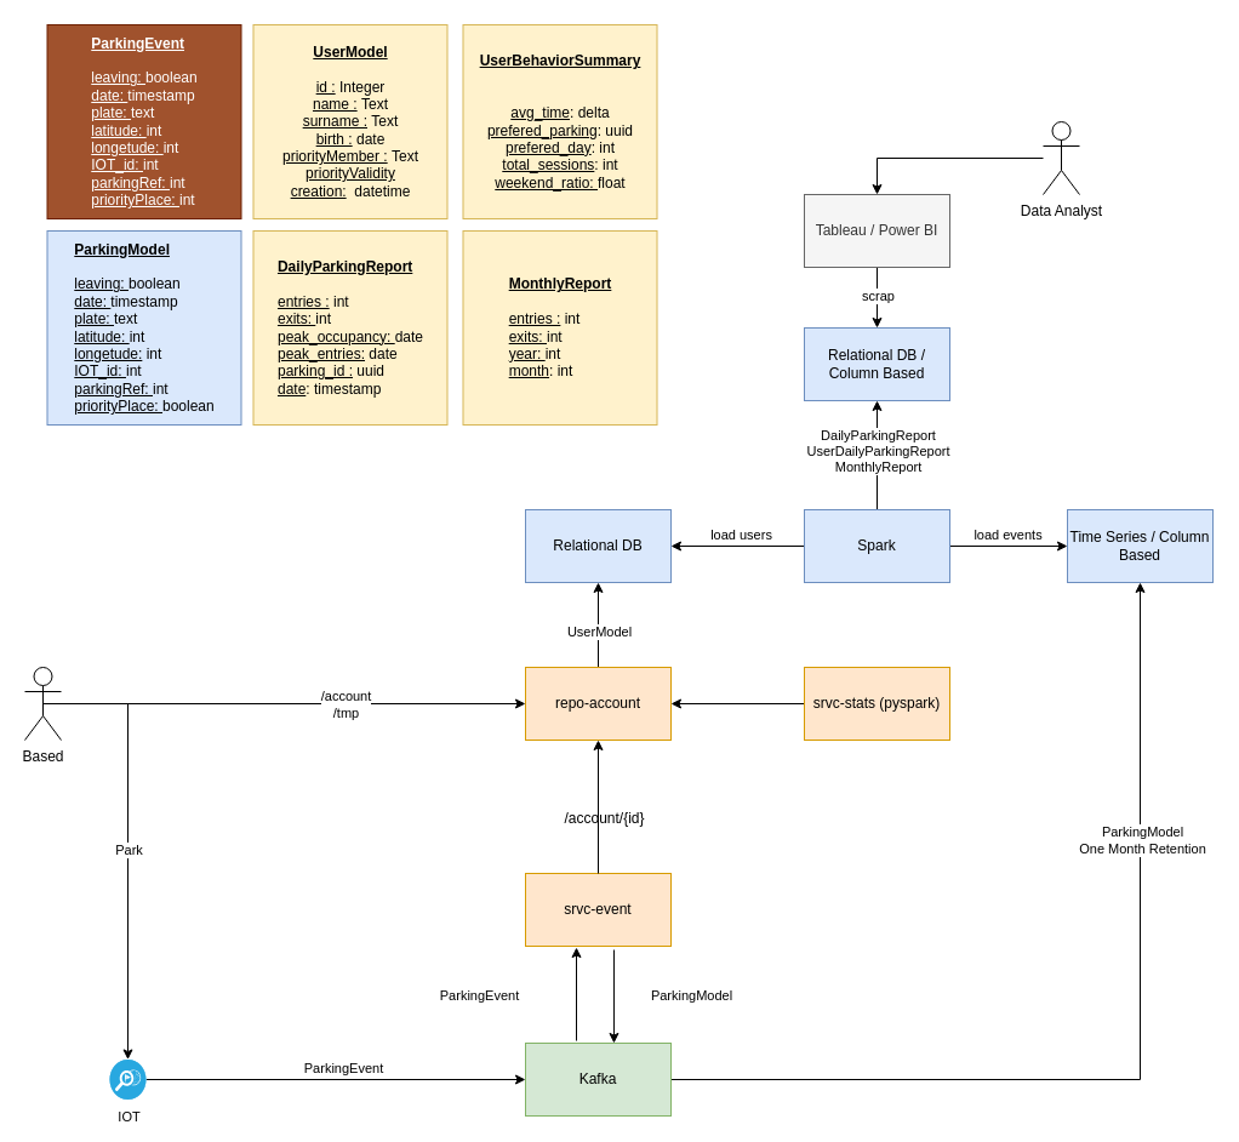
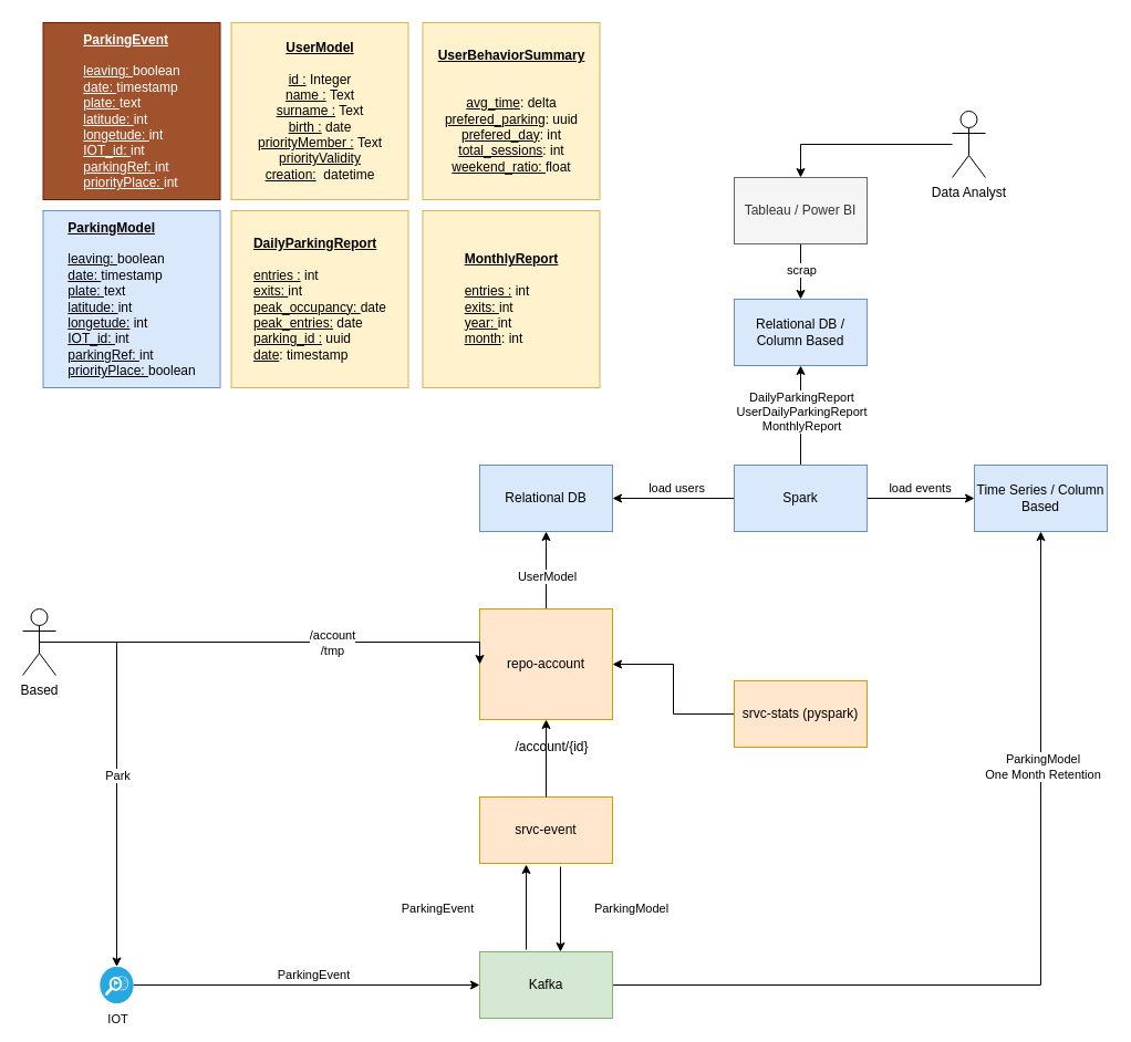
  <mxCell id="0" />
  <mxCell id="1" parent="0" />
  <mxCell id="2" value="&lt;div align=&quot;justify&quot;&gt;&lt;u&gt;&lt;b&gt;ParkingEvent&lt;/b&gt;&lt;/u&gt;&lt;/div&gt;&lt;div align=&quot;justify&quot;&gt;&lt;br&gt;&lt;div&gt;&lt;div&gt;&lt;u&gt;leaving: &lt;/u&gt;boolean&lt;/div&gt;&lt;div&gt;&lt;u&gt;date: &lt;/u&gt;timestamp&lt;/div&gt;&lt;div&gt;&lt;u&gt;plate: &lt;/u&gt;text&lt;/div&gt;&lt;div&gt;&lt;u&gt;latitude: &lt;/u&gt;int&lt;/div&gt;&lt;div&gt;&lt;u&gt;longetude: &lt;/u&gt;int&lt;/div&gt;&lt;div&gt;&lt;u&gt;IOT_id: &lt;/u&gt;int&lt;/div&gt;&lt;div&gt;&lt;u&gt;parkingRef: &lt;/u&gt;int&lt;/div&gt;&lt;/div&gt;&lt;/div&gt;&lt;div align=&quot;justify&quot;&gt;&lt;u&gt;priorityPlace: &lt;/u&gt;int&lt;/div&gt;" style="rounded=0;whiteSpace=wrap;html=1;fillColor=#a0522d;strokeColor=#6D1F00;fontColor=#ffffff;" vertex="1" parent="1"><mxGeometry x="38.5" y="20" width="160" height="160" as="geometry" /></mxCell>
  <mxCell id="3" value="" style="edgeStyle=orthogonalEdgeStyle;rounded=0;orthogonalLoop=1;jettySize=auto;html=1;" edge="1" parent="1" source="5" target="34"><mxGeometry relative="1" as="geometry" /></mxCell>
  <mxCell id="4" value="UserModel" style="edgeLabel;html=1;align=center;verticalAlign=middle;resizable=0;points=[];" vertex="1" connectable="0" parent="3"><mxGeometry x="0.229" y="4" relative="1" as="geometry"><mxPoint x="4" y="13" as="offset" /></mxGeometry></mxCell>
- <mxCell id="5" value="repo-account" style="rounded=0;whiteSpace=wrap;html=1;fillColor=#ffe6cc;strokeColor=#d79b00;" vertex="1" parent="1"><mxGeometry x="433" y="550" width="120" height="60" as="geometry" /></mxCell>
+ <mxCell id="5" value="repo-account" style="rounded=0;whiteSpace=wrap;html=1;fillColor=#ffe6cc;strokeColor=#d79b00;" vertex="1" parent="1"><mxGeometry x="433" y="550" width="120" height="100" as="geometry" /></mxCell>
  <mxCell id="6" style="edgeStyle=orthogonalEdgeStyle;rounded=0;orthogonalLoop=1;jettySize=auto;html=1;entryX=0.608;entryY=0;entryDx=0;entryDy=0;exitX=0.608;exitY=1.05;exitDx=0;exitDy=0;exitPerimeter=0;entryPerimeter=0;" edge="1" parent="1" source="8" target="37"><mxGeometry relative="1" as="geometry" /></mxCell>
  <mxCell id="7" value="ParkingModel" style="edgeLabel;html=1;align=center;verticalAlign=middle;resizable=0;points=[];" vertex="1" connectable="0" parent="6"><mxGeometry x="-0.143" relative="1" as="geometry"><mxPoint x="64" y="4" as="offset" /></mxGeometry></mxCell>
  <mxCell id="8" value="srvc-event" style="rounded=0;whiteSpace=wrap;html=1;fillColor=#ffe6cc;strokeColor=#d79b00;" vertex="1" parent="1"><mxGeometry x="433" y="720" width="120" height="60" as="geometry" /></mxCell>
  <mxCell id="9" style="edgeStyle=orthogonalEdgeStyle;rounded=0;orthogonalLoop=1;jettySize=auto;html=1;entryX=0;entryY=0.5;entryDx=0;entryDy=0;exitX=0.5;exitY=0.5;exitDx=0;exitDy=0;exitPerimeter=0;" edge="1" parent="1" source="15" target="5"><mxGeometry relative="1" as="geometry"><mxPoint x="129" y="680" as="sourcePoint" /><Array as="points"><mxPoint x="280" y="580" /><mxPoint x="280" y="580" /></Array></mxGeometry></mxCell>
  <mxCell id="10" value="/account&lt;br&gt;/tmp" style="edgeLabel;html=1;align=center;verticalAlign=middle;resizable=0;points=[];" vertex="1" connectable="0" parent="9"><mxGeometry x="0.419" relative="1" as="geometry"><mxPoint x="-33" as="offset" /></mxGeometry></mxCell>
  <mxCell id="11" style="edgeStyle=orthogonalEdgeStyle;rounded=0;orthogonalLoop=1;jettySize=auto;html=1;entryX=0;entryY=0.5;entryDx=0;entryDy=0;" edge="1" parent="1" source="13" target="37"><mxGeometry relative="1" as="geometry" /></mxCell>
  <mxCell id="12" value="ParkingEvent" style="edgeLabel;html=1;align=center;verticalAlign=middle;resizable=0;points=[];" vertex="1" connectable="0" parent="11"><mxGeometry x="0.036" y="-2" relative="1" as="geometry"><mxPoint y="-12" as="offset" /></mxGeometry></mxCell>
  <mxCell id="13" value="" style="fillColor=#28A8E0;verticalLabelPosition=bottom;sketch=0;html=1;strokeColor=#ffffff;verticalAlign=top;align=center;points=[[0.145,0.145,0],[0.5,0,0],[0.855,0.145,0],[1,0.5,0],[0.855,0.855,0],[0.5,1,0],[0.145,0.855,0],[0,0.5,0]];pointerEvents=1;shape=mxgraph.cisco_safe.compositeIcon;bgIcon=ellipse;resIcon=mxgraph.cisco_safe.capability.intrusion_detection;" vertex="1" parent="1"><mxGeometry x="90" y="873.5" width="30" height="33" as="geometry" /></mxCell>
  <mxCell id="14" value="&lt;div&gt;/account/{id}&lt;/div&gt;" style="text;html=1;align=center;verticalAlign=middle;resizable=0;points=[];autosize=1;strokeColor=none;fillColor=none;" vertex="1" parent="1"><mxGeometry x="443" y="660" width="110" height="30" as="geometry" /></mxCell>
  <mxCell id="15" value="Based" style="shape=umlActor;verticalLabelPosition=bottom;verticalAlign=top;html=1;outlineConnect=0;" vertex="1" parent="1"><mxGeometry x="20" y="550" width="30" height="60" as="geometry" /></mxCell>
  <mxCell id="16" value="" style="endArrow=classic;html=1;rounded=0;exitX=0.5;exitY=0;exitDx=0;exitDy=0;entryX=0.5;entryY=1;entryDx=0;entryDy=0;" edge="1" parent="1" source="8" target="5"><mxGeometry width="50" height="50" relative="1" as="geometry"><mxPoint x="483" y="651" as="sourcePoint" /><mxPoint x="533" y="601" as="targetPoint" /></mxGeometry></mxCell>
  <mxCell id="17" style="edgeStyle=orthogonalEdgeStyle;rounded=0;orthogonalLoop=1;jettySize=auto;html=1;entryX=0.5;entryY=0;entryDx=0;entryDy=0;entryPerimeter=0;" edge="1" parent="1" source="15" target="13"><mxGeometry relative="1" as="geometry" /></mxCell>
  <mxCell id="18" value="Park" style="edgeLabel;html=1;align=center;verticalAlign=middle;resizable=0;points=[];" vertex="1" connectable="0" parent="17"><mxGeometry x="0.006" relative="1" as="geometry"><mxPoint as="offset" /></mxGeometry></mxCell>
  <mxCell id="19" style="edgeStyle=orthogonalEdgeStyle;rounded=0;orthogonalLoop=1;jettySize=auto;html=1;" edge="1" parent="1" source="20" target="5"><mxGeometry relative="1" as="geometry" /></mxCell>
- <mxCell id="20" value="srvc-stats (pyspark)" style="rounded=0;whiteSpace=wrap;html=1;fillColor=#ffe6cc;strokeColor=#d79b00;" vertex="1" parent="1"><mxGeometry x="663" y="550" width="120" height="60" as="geometry" /></mxCell>
+ <mxCell id="20" value="srvc-stats (pyspark)" style="rounded=0;whiteSpace=wrap;html=1;fillColor=#ffe6cc;strokeColor=#d79b00;" vertex="1" parent="1"><mxGeometry x="663" y="615" width="120" height="60" as="geometry" /></mxCell>
  <mxCell id="21" style="edgeStyle=orthogonalEdgeStyle;rounded=0;orthogonalLoop=1;jettySize=auto;html=1;exitX=0.5;exitY=0;exitDx=0;exitDy=0;entryX=0.5;entryY=1;entryDx=0;entryDy=0;" edge="1" parent="1" source="27" target="28"><mxGeometry relative="1" as="geometry" /></mxCell>
  <mxCell id="22" value="DailyParkingReport&lt;br&gt;UserDailyParkingReport&lt;div&gt;MonthlyReport&lt;/div&gt;" style="edgeLabel;html=1;align=center;verticalAlign=middle;resizable=0;points=[];" vertex="1" connectable="0" parent="21"><mxGeometry x="-0.095" y="-1" relative="1" as="geometry"><mxPoint x="-1" y="-8" as="offset" /></mxGeometry></mxCell>
  <mxCell id="23" style="edgeStyle=orthogonalEdgeStyle;rounded=0;orthogonalLoop=1;jettySize=auto;html=1;" edge="1" parent="1" source="27" target="34"><mxGeometry relative="1" as="geometry" /></mxCell>
  <mxCell id="24" value="load users" style="edgeLabel;html=1;align=center;verticalAlign=middle;resizable=0;points=[];" vertex="1" connectable="0" parent="23"><mxGeometry x="-0.03" y="3" relative="1" as="geometry"><mxPoint y="-13" as="offset" /></mxGeometry></mxCell>
  <mxCell id="25" style="edgeStyle=orthogonalEdgeStyle;rounded=0;orthogonalLoop=1;jettySize=auto;html=1;entryX=0;entryY=0.5;entryDx=0;entryDy=0;" edge="1" parent="1" source="27" target="38"><mxGeometry relative="1" as="geometry" /></mxCell>
  <mxCell id="26" value="load events" style="edgeLabel;html=1;align=center;verticalAlign=middle;resizable=0;points=[];" vertex="1" connectable="0" parent="25"><mxGeometry x="-0.129" y="-2" relative="1" as="geometry"><mxPoint x="5" y="-12" as="offset" /></mxGeometry></mxCell>
  <mxCell id="27" value="Spark" style="rounded=0;whiteSpace=wrap;html=1;fillColor=#dae8fc;strokeColor=#6c8ebf;" vertex="1" parent="1"><mxGeometry x="663" y="420" width="120" height="60" as="geometry" /></mxCell>
  <mxCell id="28" value="Relational DB / Column Based" style="rounded=0;whiteSpace=wrap;html=1;fillColor=#dae8fc;strokeColor=#6c8ebf;" vertex="1" parent="1"><mxGeometry x="663" y="270" width="120" height="60" as="geometry" /></mxCell>
  <mxCell id="29" style="edgeStyle=orthogonalEdgeStyle;rounded=0;orthogonalLoop=1;jettySize=auto;html=1;entryX=0.5;entryY=0;entryDx=0;entryDy=0;" edge="1" parent="1" source="30" target="46"><mxGeometry relative="1" as="geometry" /></mxCell>
  <mxCell id="30" value="Data Analyst" style="shape=umlActor;verticalLabelPosition=bottom;verticalAlign=top;html=1;outlineConnect=0;" vertex="1" parent="1"><mxGeometry x="860" y="100" width="30" height="60" as="geometry" /></mxCell>
  <mxCell id="31" value="&lt;div align=&quot;justify&quot;&gt;&lt;u&gt;&lt;b&gt;ParkingModel&lt;/b&gt;&lt;/u&gt;&lt;/div&gt;&lt;div align=&quot;justify&quot;&gt;&lt;br&gt;&lt;div&gt;&lt;div&gt;&lt;u&gt;leaving: &lt;/u&gt;boolean&lt;/div&gt;&lt;div&gt;&lt;u&gt;date: &lt;/u&gt;timestamp&lt;/div&gt;&lt;div&gt;&lt;u&gt;plate: &lt;/u&gt;text&lt;/div&gt;&lt;div&gt;&lt;u&gt;latitude: &lt;/u&gt;int&lt;/div&gt;&lt;div&gt;&lt;u&gt;longetude:&lt;/u&gt; int&lt;/div&gt;&lt;div&gt;&lt;u&gt;IOT_id: &lt;/u&gt;int&lt;/div&gt;&lt;div&gt;&lt;u&gt;parkingRef: &lt;/u&gt;int&lt;/div&gt;&lt;/div&gt;&lt;/div&gt;&lt;div align=&quot;justify&quot;&gt;&lt;u&gt;priorityPlace: &lt;/u&gt;boolean&lt;/div&gt;" style="rounded=0;whiteSpace=wrap;html=1;fillColor=#dae8fc;strokeColor=#6c8ebf;" vertex="1" parent="1"><mxGeometry x="38.5" y="190" width="160" height="160" as="geometry" /></mxCell>
  <mxCell id="32" style="edgeStyle=orthogonalEdgeStyle;rounded=0;orthogonalLoop=1;jettySize=auto;html=1;entryX=0.35;entryY=1.017;entryDx=0;entryDy=0;entryPerimeter=0;exitX=0.35;exitY=-0.033;exitDx=0;exitDy=0;exitPerimeter=0;" edge="1" parent="1" source="37" target="8"><mxGeometry relative="1" as="geometry" /></mxCell>
  <mxCell id="33" value="ParkingEvent" style="edgeLabel;html=1;align=center;verticalAlign=middle;resizable=0;points=[];" vertex="1" connectable="0" parent="32"><mxGeometry x="0.066" y="4" relative="1" as="geometry"><mxPoint x="-77" y="3" as="offset" /></mxGeometry></mxCell>
  <mxCell id="34" value="Relational DB" style="whiteSpace=wrap;html=1;fillColor=#dae8fc;strokeColor=#6c8ebf;rounded=0;" vertex="1" parent="1"><mxGeometry x="433" y="420" width="120" height="60" as="geometry" /></mxCell>
  <mxCell id="35" style="edgeStyle=orthogonalEdgeStyle;rounded=0;orthogonalLoop=1;jettySize=auto;html=1;" edge="1" parent="1" source="37" target="38"><mxGeometry relative="1" as="geometry" /></mxCell>
  <mxCell id="36" value="ParkingModel&lt;br&gt;One Month Retention" style="edgeLabel;html=1;align=center;verticalAlign=middle;resizable=0;points=[];" vertex="1" connectable="0" parent="35"><mxGeometry x="0.468" y="-1" relative="1" as="geometry"><mxPoint as="offset" /></mxGeometry></mxCell>
  <mxCell id="37" value="Kafka" style="rounded=0;whiteSpace=wrap;html=1;fillColor=#d5e8d4;strokeColor=#82b366;" vertex="1" parent="1"><mxGeometry x="433" y="860" width="120" height="60" as="geometry" /></mxCell>
  <mxCell id="38" value="Time Series / Column Based" style="rounded=0;whiteSpace=wrap;html=1;fillColor=#dae8fc;strokeColor=#6c8ebf;" vertex="1" parent="1"><mxGeometry x="880" y="420" width="120" height="60" as="geometry" /></mxCell>
  <mxCell id="39" value="&lt;u&gt;&lt;b&gt;UserModel&lt;/b&gt;&lt;/u&gt;&lt;div&gt;&lt;br&gt;&lt;div&gt;&lt;div&gt;&lt;u style=&quot;background-color: transparent; color: light-dark(rgb(0, 0, 0), rgb(255, 255, 255));&quot;&gt;id :&lt;/u&gt;&lt;span style=&quot;background-color: transparent; color: light-dark(rgb(0, 0, 0), rgb(255, 255, 255));&quot;&gt;&amp;nbsp;&lt;/span&gt;Integer&lt;/div&gt;&lt;div&gt;&lt;u&gt;name :&lt;/u&gt;&amp;nbsp;&lt;span style=&quot;background-color: transparent; color: light-dark(rgb(0, 0, 0), rgb(255, 255, 255));&quot;&gt;Text&lt;/span&gt;&lt;/div&gt;&lt;div&gt;&lt;u&gt;surname :&lt;/u&gt;&amp;nbsp;&lt;span style=&quot;background-color: transparent; color: light-dark(rgb(0, 0, 0), rgb(255, 255, 255));&quot;&gt;Text&lt;/span&gt;&lt;/div&gt;&lt;div&gt;&lt;u&gt;birth :&lt;/u&gt;&amp;nbsp;&lt;span style=&quot;background-color: transparent; color: light-dark(rgb(0, 0, 0), rgb(255, 255, 255));&quot;&gt;date&lt;/span&gt;&lt;/div&gt;&lt;div&gt;&lt;span style=&quot;background-color: transparent; color: light-dark(rgb(0, 0, 0), rgb(255, 255, 255));&quot;&gt;&lt;u style=&quot;&quot;&gt;priorityMember :&lt;/u&gt;&amp;nbsp;&lt;/span&gt;&lt;span style=&quot;background-color: transparent; color: light-dark(rgb(0, 0, 0), rgb(255, 255, 255));&quot;&gt;Text&lt;/span&gt;&lt;/div&gt;&lt;/div&gt;&lt;/div&gt;&lt;div&gt;&lt;span style=&quot;background-color: transparent; color: light-dark(rgb(0, 0, 0), rgb(255, 255, 255));&quot;&gt;&lt;u&gt;priorityValidity creation:&lt;/u&gt;&amp;nbsp;&lt;/span&gt;&lt;span style=&quot;background-color: transparent; color: light-dark(rgb(0, 0, 0), rgb(255, 255, 255));&quot;&gt;&amp;nbsp;&lt;/span&gt;&lt;span style=&quot;background-color: transparent; color: light-dark(rgb(0, 0, 0), rgb(255, 255, 255));&quot;&gt;datetime&lt;/span&gt;&lt;/div&gt;" style="rounded=0;whiteSpace=wrap;html=1;fillColor=#fff2cc;strokeColor=#d6b656;" vertex="1" parent="1"><mxGeometry x="208.5" y="20" width="160" height="160" as="geometry" /></mxCell>
  <mxCell id="40" value="&lt;div align=&quot;justify&quot;&gt;&lt;u&gt;&lt;b&gt;DailyParkingReport&lt;/b&gt;&lt;/u&gt;&lt;/div&gt;&lt;div align=&quot;justify&quot;&gt;&lt;br&gt;&lt;div&gt;&lt;div&gt;&lt;u style=&quot;background-color: transparent; color: light-dark(rgb(0, 0, 0), rgb(255, 255, 255));&quot;&gt;entries :&lt;/u&gt;&lt;span style=&quot;background-color: transparent; color: light-dark(rgb(0, 0, 0), rgb(255, 255, 255));&quot;&gt; int&lt;/span&gt;&lt;/div&gt;&lt;div&gt;&lt;span style=&quot;background-color: transparent; color: light-dark(rgb(0, 0, 0), rgb(255, 255, 255));&quot;&gt;&lt;u&gt;exits: &lt;/u&gt;int&lt;/span&gt;&lt;/div&gt;&lt;div&gt;&lt;span style=&quot;background-color: transparent; color: light-dark(rgb(0, 0, 0), rgb(255, 255, 255));&quot;&gt;&lt;u&gt;peak_occupancy: &lt;/u&gt;date&lt;/span&gt;&lt;/div&gt;&lt;div&gt;&lt;span style=&quot;background-color: transparent; color: light-dark(rgb(0, 0, 0), rgb(255, 255, 255));&quot;&gt;&lt;u&gt;peak_entries:&lt;/u&gt; date&lt;/span&gt;&lt;/div&gt;&lt;div&gt;&lt;u&gt;parking_id :&lt;/u&gt; uuid&lt;/div&gt;&lt;/div&gt;&lt;/div&gt;&lt;div align=&quot;justify&quot;&gt;&lt;u&gt;date&lt;/u&gt;: timestamp&lt;/div&gt;" style="rounded=0;whiteSpace=wrap;html=1;fillColor=#fff2cc;strokeColor=#d6b656;" vertex="1" parent="1"><mxGeometry x="208.5" y="190" width="160" height="160" as="geometry" /></mxCell>
  <mxCell id="41" value="&lt;u&gt;&lt;b&gt;UserBehaviorSummary&lt;/b&gt;&lt;/u&gt;&lt;div&gt;&lt;br&gt;&lt;div&gt;&lt;div&gt;&lt;br&gt;&lt;/div&gt;&lt;/div&gt;&lt;/div&gt;&lt;div&gt;&lt;u&gt;avg_time&lt;/u&gt;: delta&lt;/div&gt;&lt;div&gt;&lt;u&gt;prefered_parking&lt;/u&gt;: uuid&lt;/div&gt;&lt;div&gt;&lt;u&gt;prefered_day&lt;/u&gt;: int&lt;/div&gt;&lt;div&gt;&lt;u&gt;total_sessions&lt;/u&gt;: int&lt;/div&gt;&lt;div&gt;&lt;u&gt;weekend_ratio: &lt;/u&gt;float&lt;/div&gt;" style="rounded=0;whiteSpace=wrap;html=1;fillColor=#fff2cc;strokeColor=#d6b656;" vertex="1" parent="1"><mxGeometry x="381.5" y="20" width="160" height="160" as="geometry" /></mxCell>
  <mxCell id="42" value="&lt;div align=&quot;justify&quot;&gt;&lt;u&gt;&lt;b&gt;MonthlyReport&lt;/b&gt;&lt;/u&gt;&lt;/div&gt;&lt;div align=&quot;justify&quot;&gt;&lt;br&gt;&lt;div&gt;&lt;div&gt;&lt;u style=&quot;background-color: transparent; color: light-dark(rgb(0, 0, 0), rgb(255, 255, 255));&quot;&gt;entries :&lt;/u&gt;&lt;span style=&quot;background-color: transparent; color: light-dark(rgb(0, 0, 0), rgb(255, 255, 255));&quot;&gt; int&lt;/span&gt;&lt;/div&gt;&lt;div&gt;&lt;span style=&quot;background-color: transparent; color: light-dark(rgb(0, 0, 0), rgb(255, 255, 255));&quot;&gt;&lt;u&gt;exits: &lt;/u&gt;int&lt;/span&gt;&lt;/div&gt;&lt;u&gt;year: &lt;/u&gt;int&lt;/div&gt;&lt;div&gt;&lt;u&gt;month&lt;/u&gt;: int&lt;/div&gt;&lt;/div&gt;" style="rounded=0;whiteSpace=wrap;html=1;fillColor=#fff2cc;strokeColor=#d6b656;" vertex="1" parent="1"><mxGeometry x="381.5" y="190" width="160" height="160" as="geometry" /></mxCell>
  <mxCell id="43" value="IOT" style="edgeLabel;html=1;align=center;verticalAlign=middle;resizable=0;points=[];" connectable="0" vertex="1" parent="1"><mxGeometry x="105" y="920" as="geometry" /></mxCell>
  <mxCell id="44" style="edgeStyle=orthogonalEdgeStyle;rounded=0;orthogonalLoop=1;jettySize=auto;html=1;entryX=0.5;entryY=0;entryDx=0;entryDy=0;" edge="1" parent="1" source="46" target="28"><mxGeometry relative="1" as="geometry" /></mxCell>
  <mxCell id="45" value="scrap" style="edgeLabel;html=1;align=center;verticalAlign=middle;resizable=0;points=[];" connectable="0" vertex="1" parent="44"><mxGeometry x="-0.333" y="-2" relative="1" as="geometry"><mxPoint x="2" y="6" as="offset" /></mxGeometry></mxCell>
  <mxCell id="46" value="Tableau / Power BI" style="rounded=0;whiteSpace=wrap;html=1;fillColor=#f5f5f5;strokeColor=#666666;fontColor=#333333;" vertex="1" parent="1"><mxGeometry x="663" y="160" width="120" height="60" as="geometry" /></mxCell>
